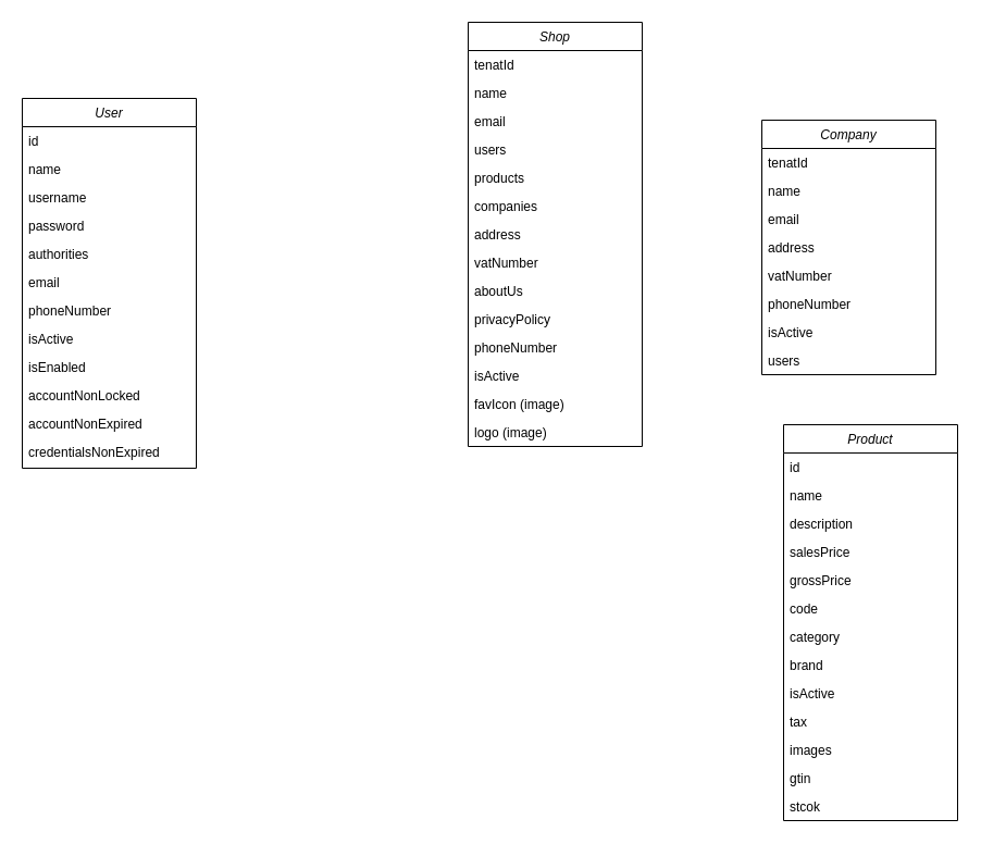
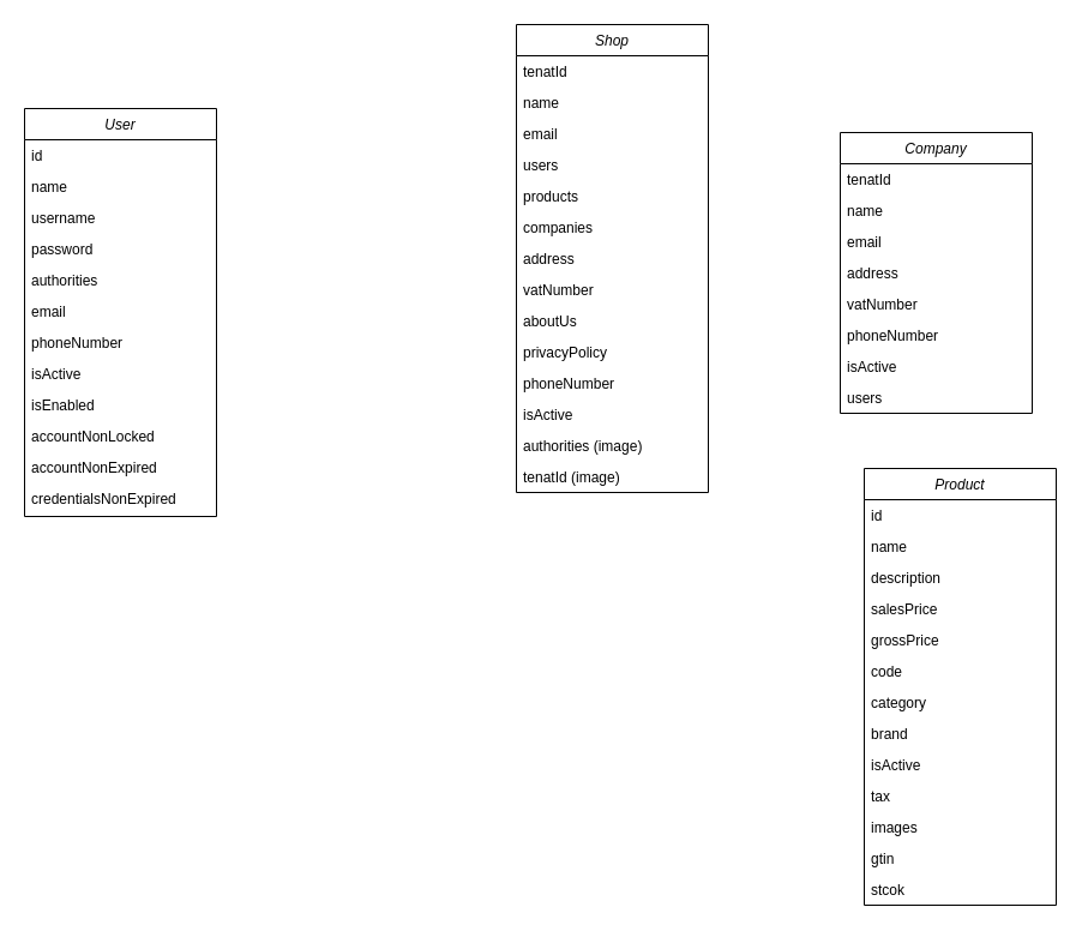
  <mxCell id="0" />
  <mxCell id="1" parent="0" />
  <mxCell id="2" value="User" style="swimlane;fontStyle=2;align=center;verticalAlign=top;childLayout=stackLayout;horizontal=1;startSize=26;horizontalStack=0;resizeParent=1;resizeLast=0;collapsible=1;marginBottom=0;rounded=0;shadow=0;strokeWidth=1;" parent="1" vertex="1"><mxGeometry x="20" y="90" width="160" height="340" as="geometry"><mxRectangle x="230" y="140" width="160" height="26" as="alternateBounds" /></mxGeometry></mxCell>
  <mxCell id="3" value="id" style="text;align=left;verticalAlign=top;spacingLeft=4;spacingRight=4;overflow=hidden;rotatable=0;points=[[0,0.5],[1,0.5]];portConstraint=eastwest;" vertex="1" parent="2"><mxGeometry y="26" width="160" height="26" as="geometry" /></mxCell>
  <mxCell id="4" value="name" style="text;align=left;verticalAlign=top;spacingLeft=4;spacingRight=4;overflow=hidden;rotatable=0;points=[[0,0.5],[1,0.5]];portConstraint=eastwest;" parent="2" vertex="1"><mxGeometry y="52" width="160" height="26" as="geometry" /></mxCell>
  <mxCell id="5" value="username" style="text;align=left;verticalAlign=top;spacingLeft=4;spacingRight=4;overflow=hidden;rotatable=0;points=[[0,0.5],[1,0.5]];portConstraint=eastwest;" vertex="1" parent="2"><mxGeometry y="78" width="160" height="26" as="geometry" /></mxCell>
  <mxCell id="6" value="password" style="text;align=left;verticalAlign=top;spacingLeft=4;spacingRight=4;overflow=hidden;rotatable=0;points=[[0,0.5],[1,0.5]];portConstraint=eastwest;" vertex="1" parent="2"><mxGeometry y="104" width="160" height="26" as="geometry" /></mxCell>
  <mxCell id="7" value="authorities" style="text;align=left;verticalAlign=top;spacingLeft=4;spacingRight=4;overflow=hidden;rotatable=0;points=[[0,0.5],[1,0.5]];portConstraint=eastwest;" vertex="1" parent="2"><mxGeometry y="130" width="160" height="26" as="geometry" /></mxCell>
  <mxCell id="8" value="email" style="text;align=left;verticalAlign=top;spacingLeft=4;spacingRight=4;overflow=hidden;rotatable=0;points=[[0,0.5],[1,0.5]];portConstraint=eastwest;" vertex="1" parent="2"><mxGeometry y="156" width="160" height="26" as="geometry" /></mxCell>
  <mxCell id="9" value="phoneNumber" style="text;align=left;verticalAlign=top;spacingLeft=4;spacingRight=4;overflow=hidden;rotatable=0;points=[[0,0.5],[1,0.5]];portConstraint=eastwest;" vertex="1" parent="2"><mxGeometry y="182" width="160" height="26" as="geometry" /></mxCell>
  <mxCell id="10" value="isActive" style="text;align=left;verticalAlign=top;spacingLeft=4;spacingRight=4;overflow=hidden;rotatable=0;points=[[0,0.5],[1,0.5]];portConstraint=eastwest;" vertex="1" parent="2"><mxGeometry y="208" width="160" height="26" as="geometry" /></mxCell>
  <mxCell id="11" value="isEnabled" style="text;align=left;verticalAlign=top;spacingLeft=4;spacingRight=4;overflow=hidden;rotatable=0;points=[[0,0.5],[1,0.5]];portConstraint=eastwest;rounded=0;shadow=0;html=0;" parent="2" vertex="1"><mxGeometry y="234" width="160" height="26" as="geometry" /></mxCell>
  <mxCell id="12" value="accountNonLocked" style="text;align=left;verticalAlign=top;spacingLeft=4;spacingRight=4;overflow=hidden;rotatable=0;points=[[0,0.5],[1,0.5]];portConstraint=eastwest;rounded=0;shadow=0;html=0;" vertex="1" parent="2"><mxGeometry y="260" width="160" height="26" as="geometry" /></mxCell>
  <mxCell id="13" value="accountNonExpired" style="text;align=left;verticalAlign=top;spacingLeft=4;spacingRight=4;overflow=hidden;rotatable=0;points=[[0,0.5],[1,0.5]];portConstraint=eastwest;" vertex="1" parent="2"><mxGeometry y="286" width="160" height="26" as="geometry" /></mxCell>
  <mxCell id="14" value="credentialsNonExpired" style="text;align=left;verticalAlign=top;spacingLeft=4;spacingRight=4;overflow=hidden;rotatable=0;points=[[0,0.5],[1,0.5]];portConstraint=eastwest;rounded=0;shadow=0;html=0;" vertex="1" parent="2"><mxGeometry y="312" width="160" height="26" as="geometry" /></mxCell>
  <mxCell id="15" value="Company" style="swimlane;fontStyle=2;align=center;verticalAlign=top;childLayout=stackLayout;horizontal=1;startSize=26;horizontalStack=0;resizeParent=1;resizeLast=0;collapsible=1;marginBottom=0;rounded=0;shadow=0;strokeWidth=1;" vertex="1" parent="1"><mxGeometry x="700" y="110" width="160" height="234" as="geometry"><mxRectangle x="230" y="140" width="160" height="26" as="alternateBounds" /></mxGeometry></mxCell>
  <mxCell id="16" value="tenatId" style="text;align=left;verticalAlign=top;spacingLeft=4;spacingRight=4;overflow=hidden;rotatable=0;points=[[0,0.5],[1,0.5]];portConstraint=eastwest;" vertex="1" parent="15"><mxGeometry y="26" width="160" height="26" as="geometry" /></mxCell>
  <mxCell id="17" value="name" style="text;align=left;verticalAlign=top;spacingLeft=4;spacingRight=4;overflow=hidden;rotatable=0;points=[[0,0.5],[1,0.5]];portConstraint=eastwest;" vertex="1" parent="15"><mxGeometry y="52" width="160" height="26" as="geometry" /></mxCell>
  <mxCell id="18" value="email" style="text;align=left;verticalAlign=top;spacingLeft=4;spacingRight=4;overflow=hidden;rotatable=0;points=[[0,0.5],[1,0.5]];portConstraint=eastwest;" vertex="1" parent="15"><mxGeometry y="78" width="160" height="26" as="geometry" /></mxCell>
  <mxCell id="19" value="address" style="text;align=left;verticalAlign=top;spacingLeft=4;spacingRight=4;overflow=hidden;rotatable=0;points=[[0,0.5],[1,0.5]];portConstraint=eastwest;" vertex="1" parent="15"><mxGeometry y="104" width="160" height="26" as="geometry" /></mxCell>
  <mxCell id="20" value="vatNumber" style="text;align=left;verticalAlign=top;spacingLeft=4;spacingRight=4;overflow=hidden;rotatable=0;points=[[0,0.5],[1,0.5]];portConstraint=eastwest;" vertex="1" parent="15"><mxGeometry y="130" width="160" height="26" as="geometry" /></mxCell>
  <mxCell id="21" value="phoneNumber" style="text;align=left;verticalAlign=top;spacingLeft=4;spacingRight=4;overflow=hidden;rotatable=0;points=[[0,0.5],[1,0.5]];portConstraint=eastwest;" vertex="1" parent="15"><mxGeometry y="156" width="160" height="26" as="geometry" /></mxCell>
  <mxCell id="22" value="isActive" style="text;align=left;verticalAlign=top;spacingLeft=4;spacingRight=4;overflow=hidden;rotatable=0;points=[[0,0.5],[1,0.5]];portConstraint=eastwest;rounded=0;shadow=0;html=0;" vertex="1" parent="15"><mxGeometry y="182" width="160" height="26" as="geometry" /></mxCell>
  <mxCell id="23" value="users" style="text;align=left;verticalAlign=top;spacingLeft=4;spacingRight=4;overflow=hidden;rotatable=0;points=[[0,0.5],[1,0.5]];portConstraint=eastwest;" vertex="1" parent="15"><mxGeometry y="208" width="160" height="26" as="geometry" /></mxCell>
  <mxCell id="24" value="Shop" style="swimlane;fontStyle=2;align=center;verticalAlign=top;childLayout=stackLayout;horizontal=1;startSize=26;horizontalStack=0;resizeParent=1;resizeLast=0;collapsible=1;marginBottom=0;rounded=0;shadow=0;strokeWidth=1;" vertex="1" parent="1"><mxGeometry x="430" y="20" width="160" height="390" as="geometry"><mxRectangle x="230" y="140" width="160" height="26" as="alternateBounds" /></mxGeometry></mxCell>
  <mxCell id="25" value="tenatId" style="text;align=left;verticalAlign=top;spacingLeft=4;spacingRight=4;overflow=hidden;rotatable=0;points=[[0,0.5],[1,0.5]];portConstraint=eastwest;" vertex="1" parent="24"><mxGeometry y="26" width="160" height="26" as="geometry" /></mxCell>
  <mxCell id="26" value="name" style="text;align=left;verticalAlign=top;spacingLeft=4;spacingRight=4;overflow=hidden;rotatable=0;points=[[0,0.5],[1,0.5]];portConstraint=eastwest;" vertex="1" parent="24"><mxGeometry y="52" width="160" height="26" as="geometry" /></mxCell>
  <mxCell id="27" value="email" style="text;align=left;verticalAlign=top;spacingLeft=4;spacingRight=4;overflow=hidden;rotatable=0;points=[[0,0.5],[1,0.5]];portConstraint=eastwest;" vertex="1" parent="24"><mxGeometry y="78" width="160" height="26" as="geometry" /></mxCell>
  <mxCell id="28" value="users" style="text;align=left;verticalAlign=top;spacingLeft=4;spacingRight=4;overflow=hidden;rotatable=0;points=[[0,0.5],[1,0.5]];portConstraint=eastwest;" vertex="1" parent="24"><mxGeometry y="104" width="160" height="26" as="geometry" /></mxCell>
  <mxCell id="29" value="products" style="text;align=left;verticalAlign=top;spacingLeft=4;spacingRight=4;overflow=hidden;rotatable=0;points=[[0,0.5],[1,0.5]];portConstraint=eastwest;" vertex="1" parent="24"><mxGeometry y="130" width="160" height="26" as="geometry" /></mxCell>
  <mxCell id="30" value="companies" style="text;align=left;verticalAlign=top;spacingLeft=4;spacingRight=4;overflow=hidden;rotatable=0;points=[[0,0.5],[1,0.5]];portConstraint=eastwest;" vertex="1" parent="24"><mxGeometry y="156" width="160" height="26" as="geometry" /></mxCell>
  <mxCell id="31" value="address" style="text;align=left;verticalAlign=top;spacingLeft=4;spacingRight=4;overflow=hidden;rotatable=0;points=[[0,0.5],[1,0.5]];portConstraint=eastwest;" vertex="1" parent="24"><mxGeometry y="182" width="160" height="26" as="geometry" /></mxCell>
  <mxCell id="32" value="vatNumber" style="text;align=left;verticalAlign=top;spacingLeft=4;spacingRight=4;overflow=hidden;rotatable=0;points=[[0,0.5],[1,0.5]];portConstraint=eastwest;" vertex="1" parent="24"><mxGeometry y="208" width="160" height="26" as="geometry" /></mxCell>
  <mxCell id="33" value="aboutUs" style="text;align=left;verticalAlign=top;spacingLeft=4;spacingRight=4;overflow=hidden;rotatable=0;points=[[0,0.5],[1,0.5]];portConstraint=eastwest;" vertex="1" parent="24"><mxGeometry y="234" width="160" height="26" as="geometry" /></mxCell>
  <mxCell id="34" value="privacyPolicy" style="text;align=left;verticalAlign=top;spacingLeft=4;spacingRight=4;overflow=hidden;rotatable=0;points=[[0,0.5],[1,0.5]];portConstraint=eastwest;" vertex="1" parent="24"><mxGeometry y="260" width="160" height="26" as="geometry" /></mxCell>
  <mxCell id="35" value="phoneNumber" style="text;align=left;verticalAlign=top;spacingLeft=4;spacingRight=4;overflow=hidden;rotatable=0;points=[[0,0.5],[1,0.5]];portConstraint=eastwest;" vertex="1" parent="24"><mxGeometry y="286" width="160" height="26" as="geometry" /></mxCell>
  <mxCell id="36" value="isActive" style="text;align=left;verticalAlign=top;spacingLeft=4;spacingRight=4;overflow=hidden;rotatable=0;points=[[0,0.5],[1,0.5]];portConstraint=eastwest;rounded=0;shadow=0;html=0;" vertex="1" parent="24"><mxGeometry y="312" width="160" height="26" as="geometry" /></mxCell>
- <mxCell id="37" value="favIcon (image)" style="text;align=left;verticalAlign=top;spacingLeft=4;spacingRight=4;overflow=hidden;rotatable=0;points=[[0,0.5],[1,0.5]];portConstraint=eastwest;" vertex="1" parent="24"><mxGeometry y="338" width="160" height="26" as="geometry" /></mxCell>
- <mxCell id="38" value="logo (image)" style="text;align=left;verticalAlign=top;spacingLeft=4;spacingRight=4;overflow=hidden;rotatable=0;points=[[0,0.5],[1,0.5]];portConstraint=eastwest;" vertex="1" parent="24"><mxGeometry y="364" width="160" height="26" as="geometry" /></mxCell>
+ <mxCell id="37" value="authorities (image)" style="text;align=left;verticalAlign=top;spacingLeft=4;spacingRight=4;overflow=hidden;rotatable=0;points=[[0,0.5],[1,0.5]];portConstraint=eastwest;" vertex="1" parent="24"><mxGeometry y="338" width="160" height="26" as="geometry" /></mxCell>
+ <mxCell id="38" value="tenatId (image)" style="text;align=left;verticalAlign=top;spacingLeft=4;spacingRight=4;overflow=hidden;rotatable=0;points=[[0,0.5],[1,0.5]];portConstraint=eastwest;" vertex="1" parent="24"><mxGeometry y="364" width="160" height="26" as="geometry" /></mxCell>
  <mxCell id="39" value="Product" style="swimlane;fontStyle=2;align=center;verticalAlign=top;childLayout=stackLayout;horizontal=1;startSize=26;horizontalStack=0;resizeParent=1;resizeLast=0;collapsible=1;marginBottom=0;rounded=0;shadow=0;strokeWidth=1;" vertex="1" parent="1"><mxGeometry x="720" y="390" width="160" height="364" as="geometry"><mxRectangle x="230" y="140" width="160" height="26" as="alternateBounds" /></mxGeometry></mxCell>
  <mxCell id="40" value="id" style="text;align=left;verticalAlign=top;spacingLeft=4;spacingRight=4;overflow=hidden;rotatable=0;points=[[0,0.5],[1,0.5]];portConstraint=eastwest;" vertex="1" parent="39"><mxGeometry y="26" width="160" height="26" as="geometry" /></mxCell>
  <mxCell id="41" value="name" style="text;align=left;verticalAlign=top;spacingLeft=4;spacingRight=4;overflow=hidden;rotatable=0;points=[[0,0.5],[1,0.5]];portConstraint=eastwest;" vertex="1" parent="39"><mxGeometry y="52" width="160" height="26" as="geometry" /></mxCell>
  <mxCell id="42" value="description" style="text;align=left;verticalAlign=top;spacingLeft=4;spacingRight=4;overflow=hidden;rotatable=0;points=[[0,0.5],[1,0.5]];portConstraint=eastwest;" vertex="1" parent="39"><mxGeometry y="78" width="160" height="26" as="geometry" /></mxCell>
  <mxCell id="43" value="salesPrice" style="text;align=left;verticalAlign=top;spacingLeft=4;spacingRight=4;overflow=hidden;rotatable=0;points=[[0,0.5],[1,0.5]];portConstraint=eastwest;" vertex="1" parent="39"><mxGeometry y="104" width="160" height="26" as="geometry" /></mxCell>
  <mxCell id="44" value="grossPrice" style="text;align=left;verticalAlign=top;spacingLeft=4;spacingRight=4;overflow=hidden;rotatable=0;points=[[0,0.5],[1,0.5]];portConstraint=eastwest;" vertex="1" parent="39"><mxGeometry y="130" width="160" height="26" as="geometry" /></mxCell>
  <mxCell id="45" value="code" style="text;align=left;verticalAlign=top;spacingLeft=4;spacingRight=4;overflow=hidden;rotatable=0;points=[[0,0.5],[1,0.5]];portConstraint=eastwest;" vertex="1" parent="39"><mxGeometry y="156" width="160" height="26" as="geometry" /></mxCell>
  <mxCell id="46" value="category" style="text;align=left;verticalAlign=top;spacingLeft=4;spacingRight=4;overflow=hidden;rotatable=0;points=[[0,0.5],[1,0.5]];portConstraint=eastwest;rounded=0;shadow=0;html=0;" vertex="1" parent="39"><mxGeometry y="182" width="160" height="26" as="geometry" /></mxCell>
  <mxCell id="47" value="brand" style="text;align=left;verticalAlign=top;spacingLeft=4;spacingRight=4;overflow=hidden;rotatable=0;points=[[0,0.5],[1,0.5]];portConstraint=eastwest;" vertex="1" parent="39"><mxGeometry y="208" width="160" height="26" as="geometry" /></mxCell>
  <mxCell id="48" value="isActive" style="text;align=left;verticalAlign=top;spacingLeft=4;spacingRight=4;overflow=hidden;rotatable=0;points=[[0,0.5],[1,0.5]];portConstraint=eastwest;" vertex="1" parent="39"><mxGeometry y="234" width="160" height="26" as="geometry" /></mxCell>
  <mxCell id="49" value="tax" style="text;align=left;verticalAlign=top;spacingLeft=4;spacingRight=4;overflow=hidden;rotatable=0;points=[[0,0.5],[1,0.5]];portConstraint=eastwest;" vertex="1" parent="39"><mxGeometry y="260" width="160" height="26" as="geometry" /></mxCell>
  <mxCell id="50" value="images" style="text;align=left;verticalAlign=top;spacingLeft=4;spacingRight=4;overflow=hidden;rotatable=0;points=[[0,0.5],[1,0.5]];portConstraint=eastwest;" vertex="1" parent="39"><mxGeometry y="286" width="160" height="26" as="geometry" /></mxCell>
  <mxCell id="51" value="gtin" style="text;align=left;verticalAlign=top;spacingLeft=4;spacingRight=4;overflow=hidden;rotatable=0;points=[[0,0.5],[1,0.5]];portConstraint=eastwest;" vertex="1" parent="39"><mxGeometry y="312" width="160" height="26" as="geometry" /></mxCell>
  <mxCell id="52" value="stcok" style="text;align=left;verticalAlign=top;spacingLeft=4;spacingRight=4;overflow=hidden;rotatable=0;points=[[0,0.5],[1,0.5]];portConstraint=eastwest;" vertex="1" parent="39"><mxGeometry y="338" width="160" height="26" as="geometry" /></mxCell>
